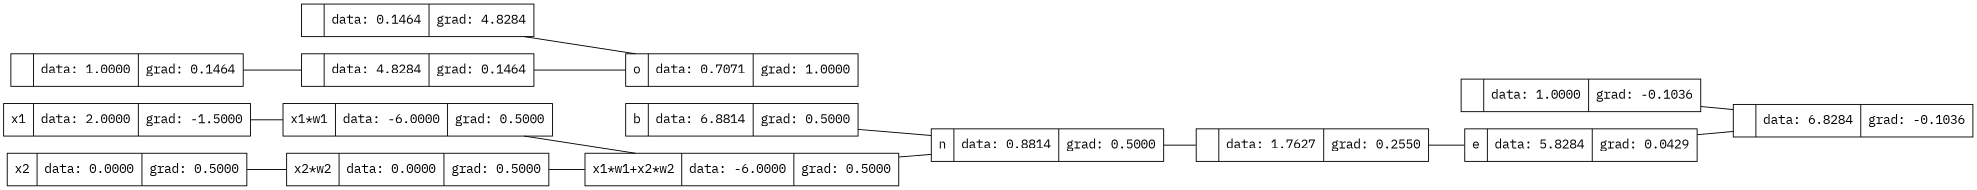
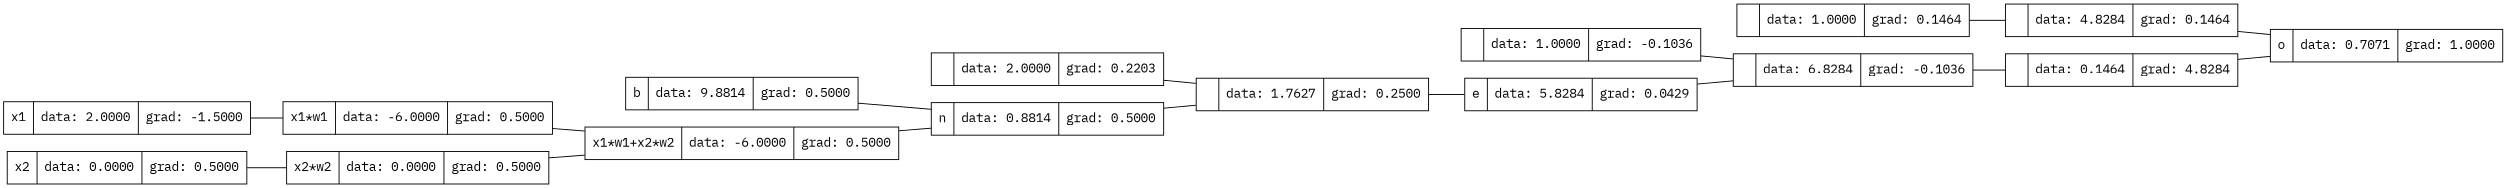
  graph {
    fontname="IBM Plex Mono"
    rankdir=LR
    node [fontname="IBM Plex Mono" shape=record]
    edge [fontname="IBM Plex Mono"]
    n1 [label="{x2*w2 | data: 0.0000 | grad: 0.5000}"]
    n2 [label="{x1*w1+x2*w2 | data: -6.0000 | grad: 0.5000}"]
    n3 [label="{n | data: 0.8814 | grad: 0.5000}"]
-   n4 [label="{ | data: 1.7627 | grad: 0.2550}"]
+   n4 [label="{ | data: 1.7627 | grad: 0.2500}"]
    n5 [label="{e | data: 5.8284 | grad: 0.0429}"]
    n6 [label="{ | data: 6.8284 | grad: -0.1036}"]
    n7 [label="{ | data: 0.1464 | grad: 4.8284}"]
    n8 [label="{ | data: 4.8284 | grad: 0.1464}"]
    n9 [label="{o | data: 0.7071 | grad: 1.0000}"]
    n10 [label="{x2 | data: 0.0000 | grad: 0.5000}"]
-   n11 [label="{b | data: 6.8814 | grad: 0.5000}"]
+   n11 [label="{b | data: 9.8814 | grad: 0.5000}"]
    n12 [label="{ | data: 1.0000 | grad: -0.1036}"]
    n13 [label="{x1 | data: 2.0000 | grad: -1.5000}"]
    n14 [label="{x1*w1 | data: -6.0000 | grad: 0.5000}"]
+   n15 [label="{ | data: 2.0000 | grad: 0.2203}"]
    n16 [label="{ | data: 1.0000 | grad: 0.1464}"]
    n1 -- n2
    n2 -- n3
    n3 -- n4
    n4 -- n5
    n5 -- n6
+   n6 -- n7
    n7 -- n9
    n8 -- n9
    n10 -- n1
    n11 -- n3
    n12 -- n6
    n13 -- n14
    n14 -- n2
+   n15 -- n4
    n16 -- n8
  }
